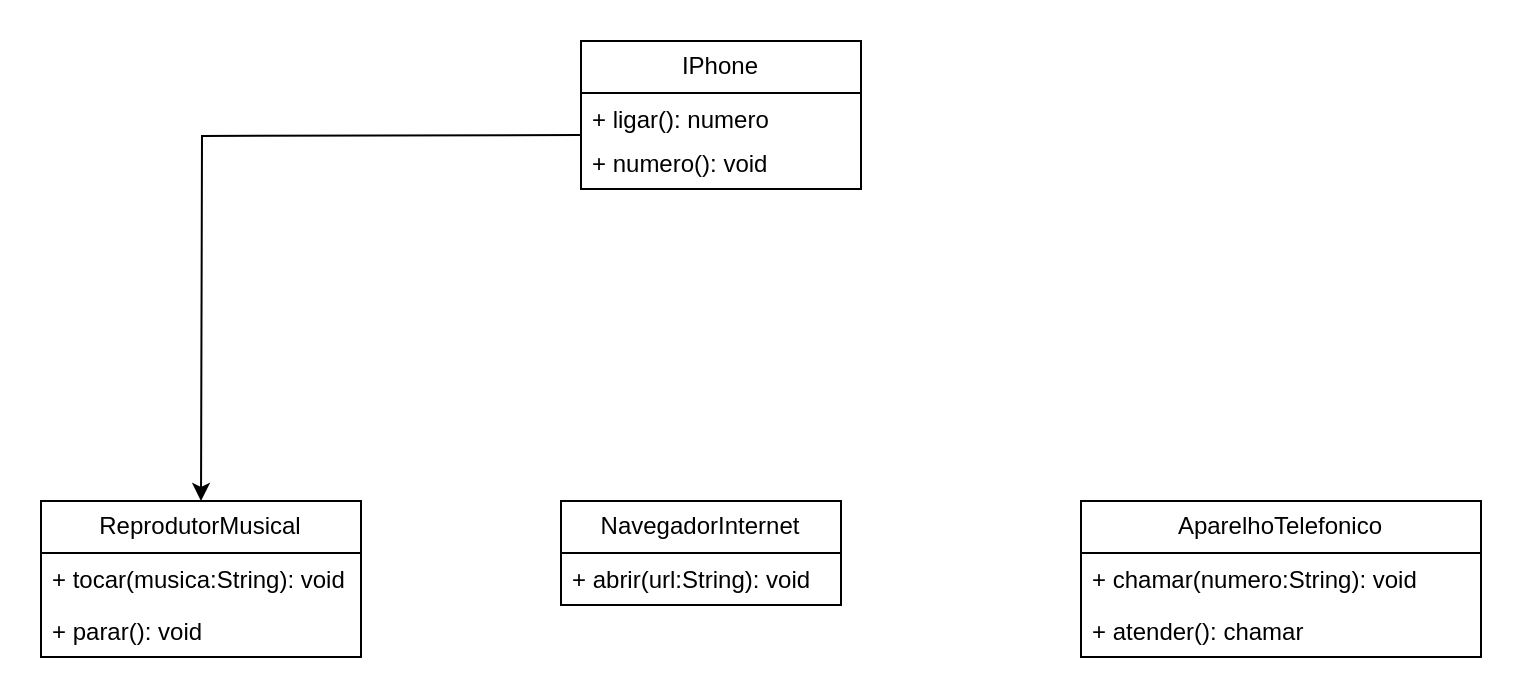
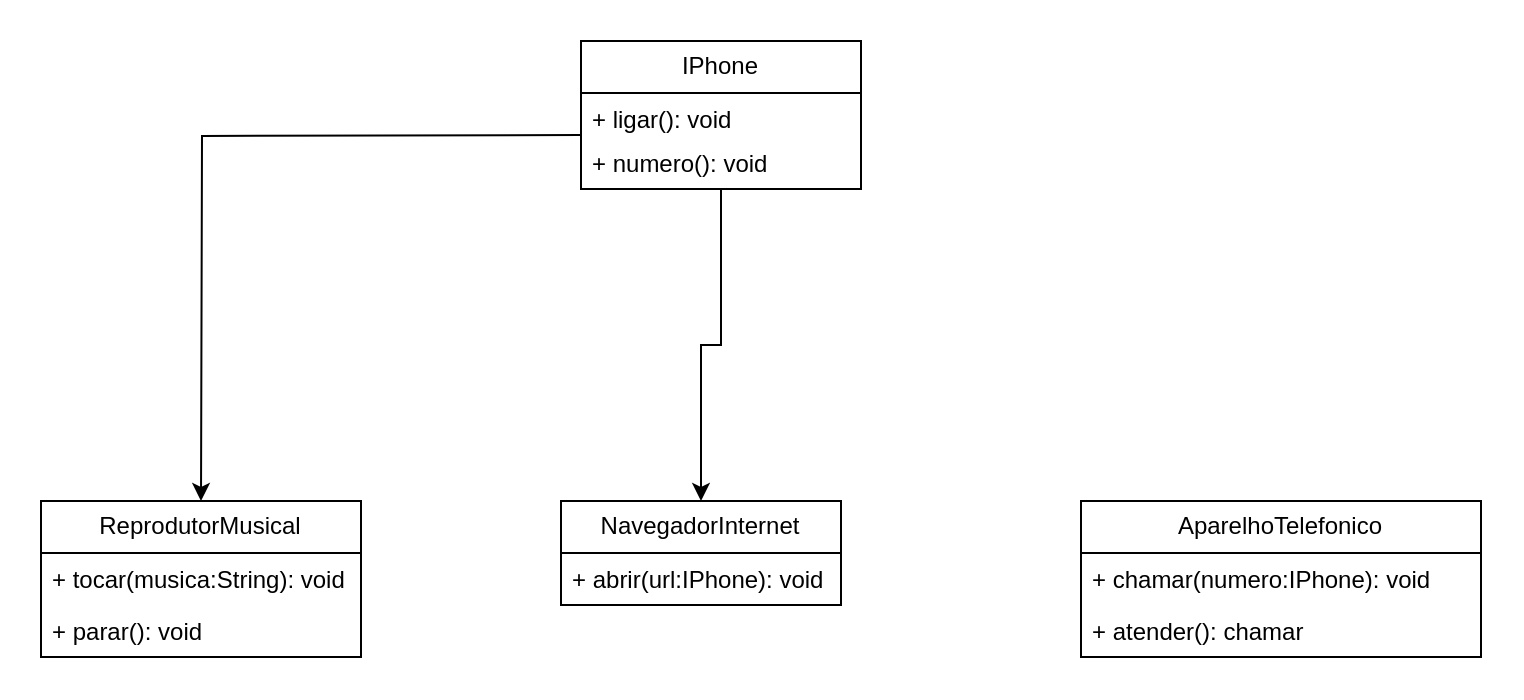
  <mxCell id="0" />
  <mxCell id="1" parent="0" />
+ <mxCell id="2" style="edgeStyle=orthogonalEdgeStyle;rounded=0;orthogonalLoop=1;jettySize=auto;html=1;entryX=0.5;entryY=0;entryDx=0;entryDy=0;" edge="1" parent="1" source="4" target="10"><mxGeometry relative="1" as="geometry" /></mxCell>
  <mxCell id="3" style="edgeStyle=orthogonalEdgeStyle;rounded=0;orthogonalLoop=1;jettySize=auto;html=1;" edge="1" parent="1"><mxGeometry relative="1" as="geometry"><mxPoint x="100" y="250" as="targetPoint" /><mxPoint x="290" y="67" as="sourcePoint" /></mxGeometry></mxCell>
  <mxCell id="4" value="IPhone" style="swimlane;fontStyle=0;childLayout=stackLayout;horizontal=1;startSize=26;fillColor=none;horizontalStack=0;resizeParent=1;resizeParentMax=0;resizeLast=0;collapsible=1;marginBottom=0;whiteSpace=wrap;html=1;" vertex="1" parent="1"><mxGeometry x="290" y="20" width="140" height="74" as="geometry" /></mxCell>
- <mxCell id="5" value="+ ligar(): numero" style="text;strokeColor=none;fillColor=none;align=left;verticalAlign=top;spacingLeft=4;spacingRight=4;overflow=hidden;rotatable=0;points=[[0,0.5],[1,0.5]];portConstraint=eastwest;whiteSpace=wrap;html=1;" vertex="1" parent="4"><mxGeometry y="26" width="140" height="22" as="geometry" /></mxCell>
+ <mxCell id="5" value="+ ligar(): void" style="text;strokeColor=none;fillColor=none;align=left;verticalAlign=top;spacingLeft=4;spacingRight=4;overflow=hidden;rotatable=0;points=[[0,0.5],[1,0.5]];portConstraint=eastwest;whiteSpace=wrap;html=1;" vertex="1" parent="4"><mxGeometry y="26" width="140" height="22" as="geometry" /></mxCell>
  <mxCell id="6" value="+ numero(): void" style="text;strokeColor=none;fillColor=none;align=left;verticalAlign=top;spacingLeft=4;spacingRight=4;overflow=hidden;rotatable=0;points=[[0,0.5],[1,0.5]];portConstraint=eastwest;whiteSpace=wrap;html=1;" vertex="1" parent="4"><mxGeometry y="48" width="140" height="26" as="geometry" /></mxCell>
  <mxCell id="7" value="ReprodutorMusical" style="swimlane;fontStyle=0;childLayout=stackLayout;horizontal=1;startSize=26;fillColor=none;horizontalStack=0;resizeParent=1;resizeParentMax=0;resizeLast=0;collapsible=1;marginBottom=0;whiteSpace=wrap;html=1;" vertex="1" parent="1"><mxGeometry x="20" y="250" width="160" height="78" as="geometry" /></mxCell>
  <mxCell id="8" value="+ tocar(musica:String): void" style="text;strokeColor=none;fillColor=none;align=left;verticalAlign=top;spacingLeft=4;spacingRight=4;overflow=hidden;rotatable=0;points=[[0,0.5],[1,0.5]];portConstraint=eastwest;whiteSpace=wrap;html=1;" vertex="1" parent="7"><mxGeometry y="26" width="160" height="26" as="geometry" /></mxCell>
  <mxCell id="9" value="+ parar(): void" style="text;strokeColor=none;fillColor=none;align=left;verticalAlign=top;spacingLeft=4;spacingRight=4;overflow=hidden;rotatable=0;points=[[0,0.5],[1,0.5]];portConstraint=eastwest;whiteSpace=wrap;html=1;" vertex="1" parent="7"><mxGeometry y="52" width="160" height="26" as="geometry" /></mxCell>
  <mxCell id="10" value="NavegadorInternet" style="swimlane;fontStyle=0;childLayout=stackLayout;horizontal=1;startSize=26;fillColor=none;horizontalStack=0;resizeParent=1;resizeParentMax=0;resizeLast=0;collapsible=1;marginBottom=0;whiteSpace=wrap;html=1;" vertex="1" parent="1"><mxGeometry x="280" y="250" width="140" height="52" as="geometry" /></mxCell>
- <mxCell id="11" value="+ abrir(url:String): void" style="text;strokeColor=none;fillColor=none;align=left;verticalAlign=top;spacingLeft=4;spacingRight=4;overflow=hidden;rotatable=0;points=[[0,0.5],[1,0.5]];portConstraint=eastwest;whiteSpace=wrap;html=1;" vertex="1" parent="10"><mxGeometry y="26" width="140" height="26" as="geometry" /></mxCell>
+ <mxCell id="11" value="+ abrir(url:IPhone): void" style="text;strokeColor=none;fillColor=none;align=left;verticalAlign=top;spacingLeft=4;spacingRight=4;overflow=hidden;rotatable=0;points=[[0,0.5],[1,0.5]];portConstraint=eastwest;whiteSpace=wrap;html=1;" vertex="1" parent="10"><mxGeometry y="26" width="140" height="26" as="geometry" /></mxCell>
  <mxCell id="12" value="AparelhoTelefonico" style="swimlane;fontStyle=0;childLayout=stackLayout;horizontal=1;startSize=26;fillColor=none;horizontalStack=0;resizeParent=1;resizeParentMax=0;resizeLast=0;collapsible=1;marginBottom=0;whiteSpace=wrap;html=1;" vertex="1" parent="1"><mxGeometry x="540" y="250" width="200" height="78" as="geometry" /></mxCell>
- <mxCell id="13" value="+ chamar(numero:String): void" style="text;strokeColor=none;fillColor=none;align=left;verticalAlign=top;spacingLeft=4;spacingRight=4;overflow=hidden;rotatable=0;points=[[0,0.5],[1,0.5]];portConstraint=eastwest;whiteSpace=wrap;html=1;" vertex="1" parent="12"><mxGeometry y="26" width="200" height="26" as="geometry" /></mxCell>
+ <mxCell id="13" value="+ chamar(numero:IPhone): void" style="text;strokeColor=none;fillColor=none;align=left;verticalAlign=top;spacingLeft=4;spacingRight=4;overflow=hidden;rotatable=0;points=[[0,0.5],[1,0.5]];portConstraint=eastwest;whiteSpace=wrap;html=1;" vertex="1" parent="12"><mxGeometry y="26" width="200" height="26" as="geometry" /></mxCell>
  <mxCell id="14" value="+ atender(): chamar" style="text;strokeColor=none;fillColor=none;align=left;verticalAlign=top;spacingLeft=4;spacingRight=4;overflow=hidden;rotatable=0;points=[[0,0.5],[1,0.5]];portConstraint=eastwest;whiteSpace=wrap;html=1;" vertex="1" parent="12"><mxGeometry y="52" width="200" height="26" as="geometry" /></mxCell>
